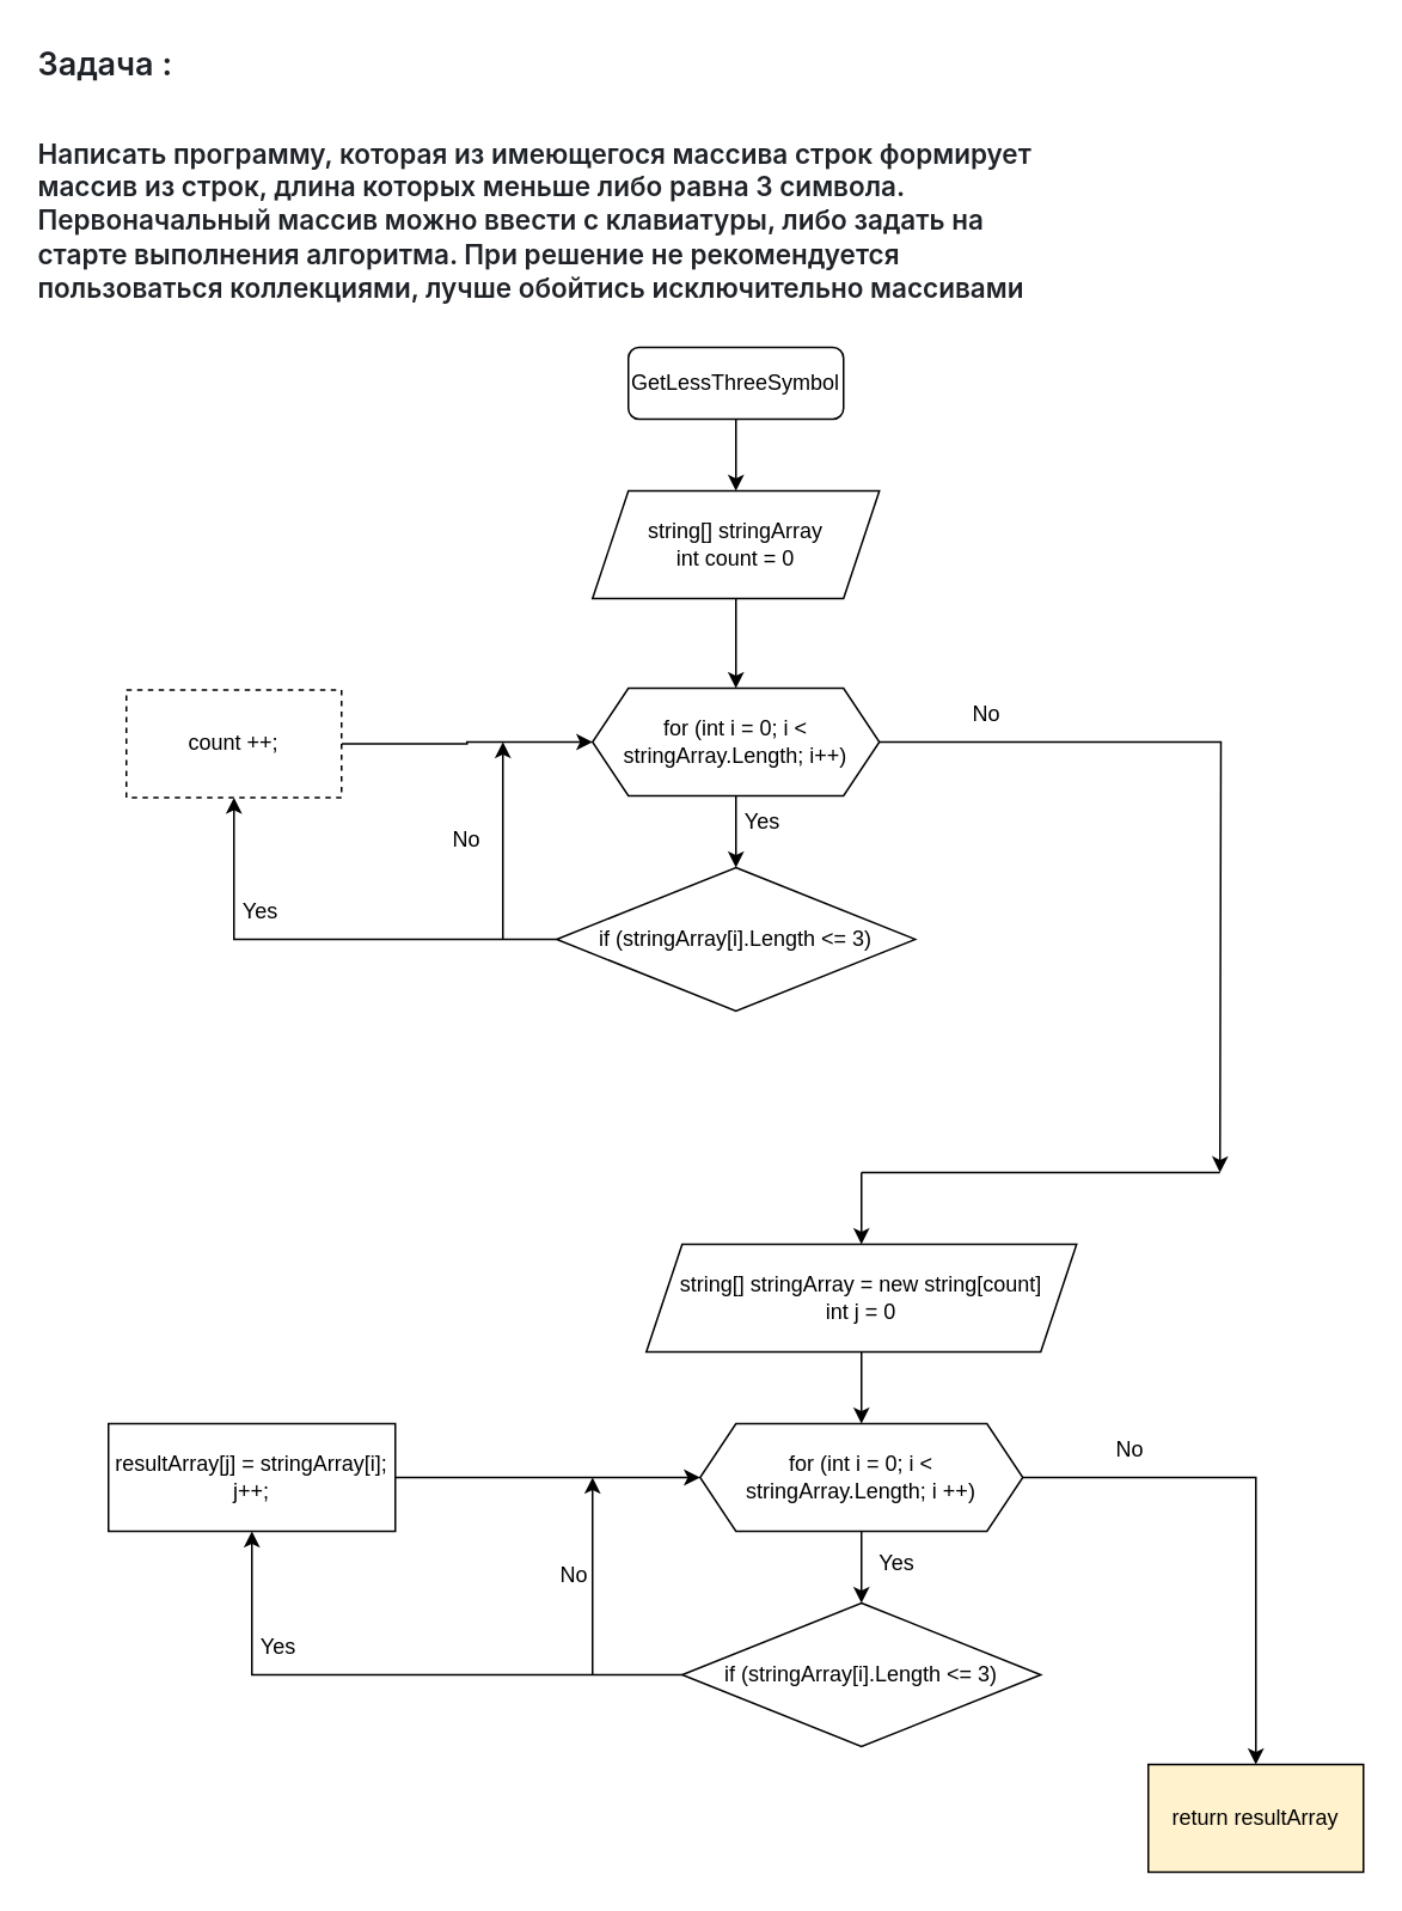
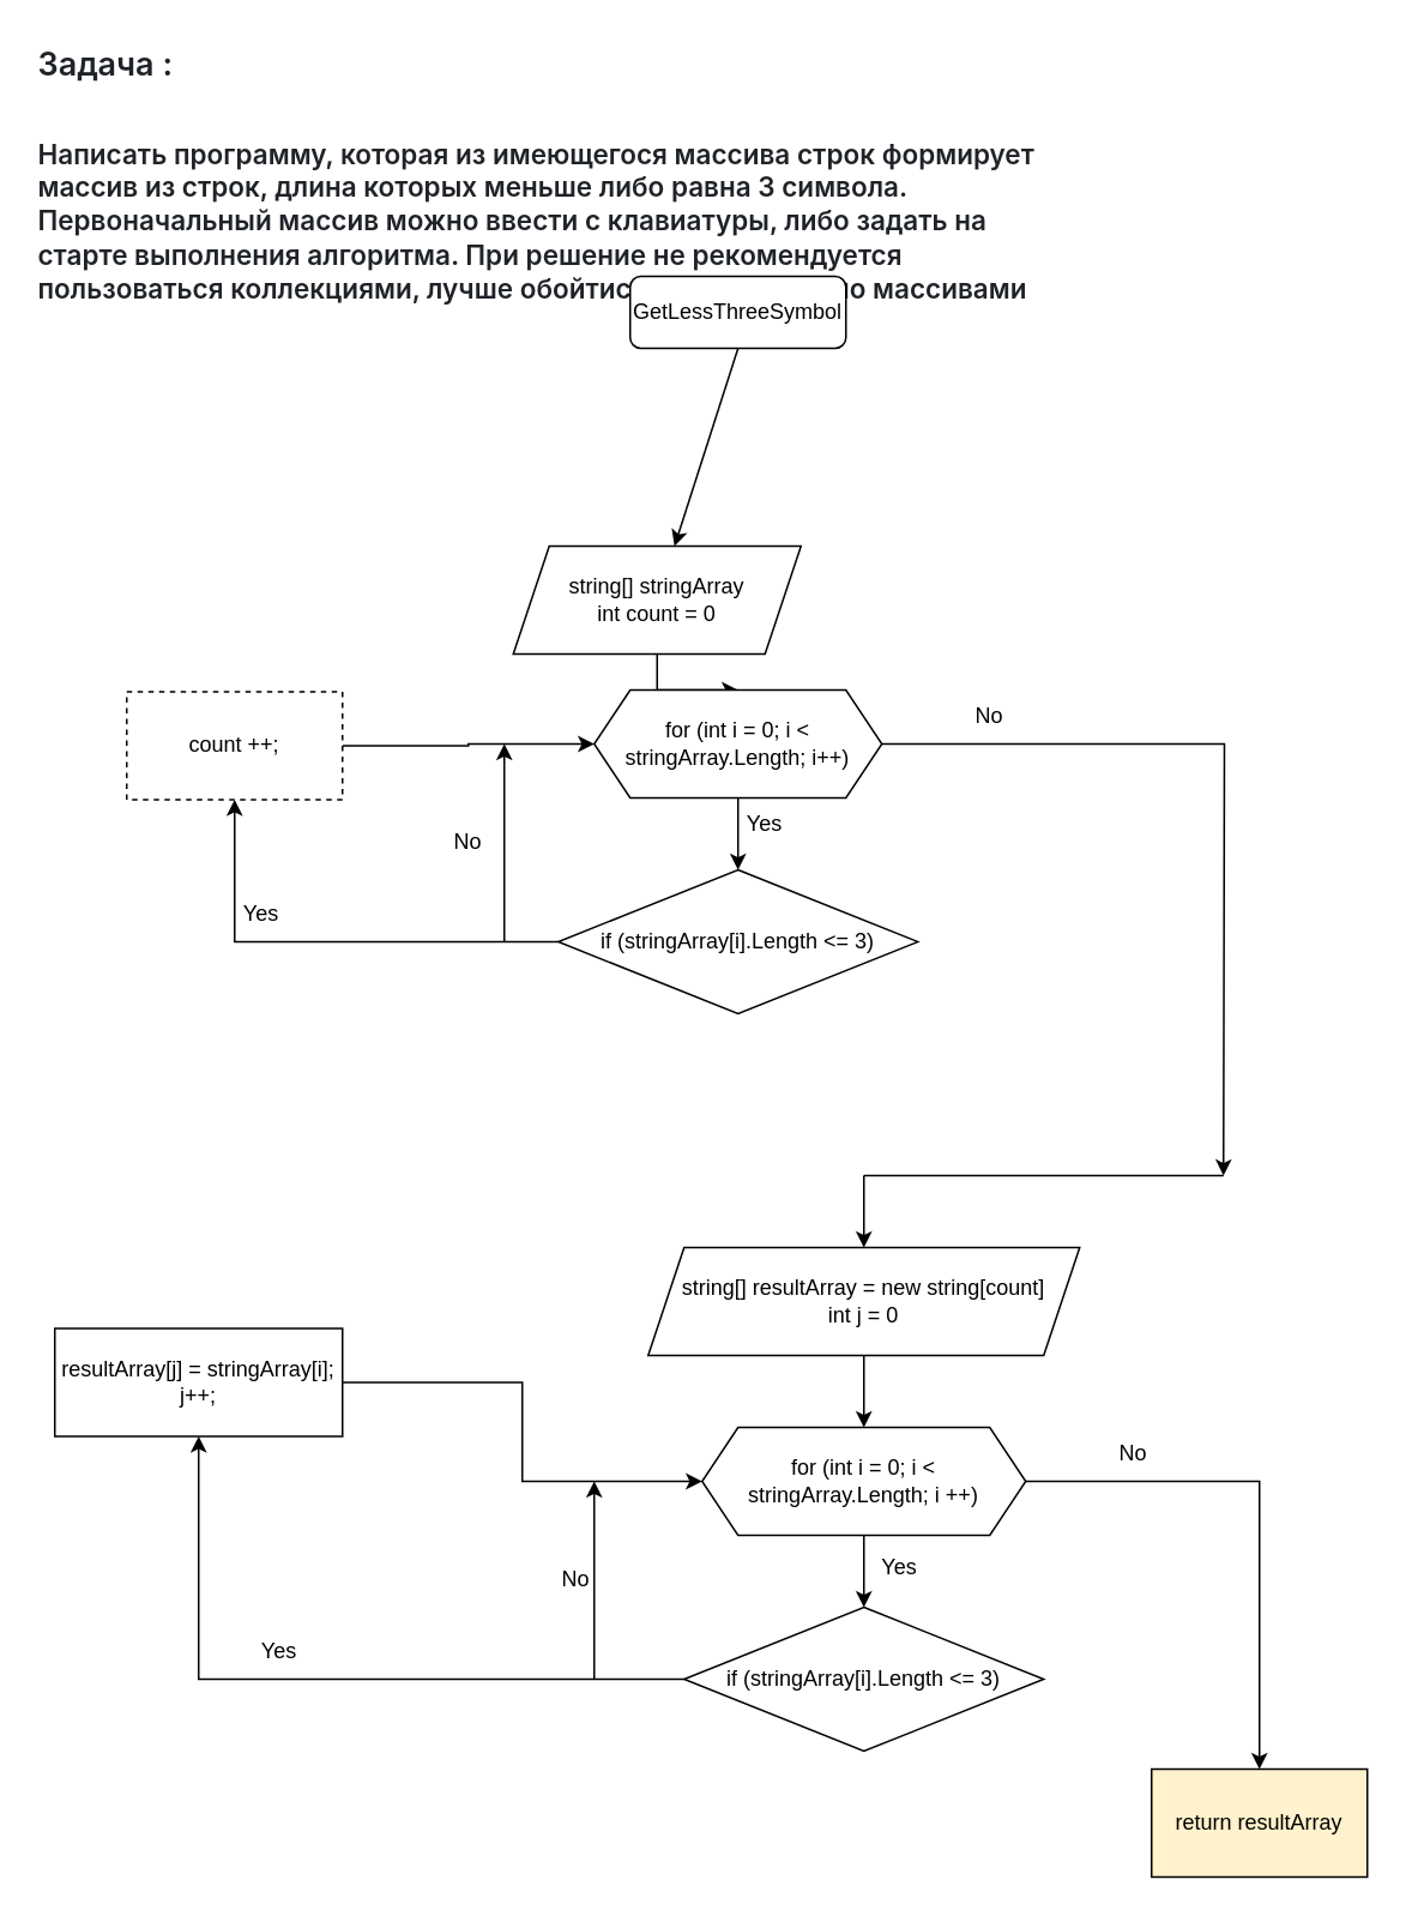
  <mxCell id="0" />
  <mxCell id="1" parent="0" />
  <mxCell id="2" value="&lt;h2 style=&quot;box-sizing: border-box; margin-top: 24px; margin-bottom: 16px; font-weight: var(--base-text-weight-semibold, 600); line-height: 1.25; padding-bottom: 0.3em; border-bottom: 1px solid var(--borderColor-muted, var(--color-border-muted)); color: rgb(31, 35, 40); font-family: -apple-system, BlinkMacSystemFont, &amp;quot;Segoe UI&amp;quot;, &amp;quot;Noto Sans&amp;quot;, Helvetica, Arial, sans-serif, &amp;quot;Apple Color Emoji&amp;quot;, &amp;quot;Segoe UI Emoji&amp;quot;; text-align: start; background-color: rgb(255, 255, 255);&quot; dir=&quot;auto&quot; tabindex=&quot;-1&quot;&gt;Задача :&lt;/h2&gt;&lt;h3 style=&quot;box-sizing: border-box; margin-top: 24px; margin-bottom: 16px; font-size: 1.25em; font-weight: var(--base-text-weight-semibold, 600); line-height: 1.25; color: rgb(31, 35, 40); font-family: -apple-system, BlinkMacSystemFont, &amp;quot;Segoe UI&amp;quot;, &amp;quot;Noto Sans&amp;quot;, Helvetica, Arial, sans-serif, &amp;quot;Apple Color Emoji&amp;quot;, &amp;quot;Segoe UI Emoji&amp;quot;; text-align: start; background-color: rgb(255, 255, 255);&quot; dir=&quot;auto&quot; tabindex=&quot;-1&quot;&gt;Написать программу, которая из имеющегося массива строк формирует массив из строк, длина которых меньше либо равна 3 символа. Первоначальный массив можно ввести с клавиатуры, либо задать на старте выполнения алгоритма. При решение не рекомендуется пользоваться коллекциями, лучше обойтись исключительно массивами&lt;/h3&gt;" style="text;html=1;strokeColor=none;fillColor=none;align=center;verticalAlign=middle;whiteSpace=wrap;rounded=0;" vertex="1" parent="1"><mxGeometry x="20" y="20" width="570" height="100" as="geometry" /></mxCell>
- <mxCell id="3" value="GetLessThreeSymbol" style="rounded=1;whiteSpace=wrap;html=1;" vertex="1" parent="1"><mxGeometry x="350" y="170" width="120" height="40" as="geometry" /></mxCell>
+ <mxCell id="3" value="GetLessThreeSymbol" style="rounded=1;whiteSpace=wrap;html=1;" vertex="1" parent="1"><mxGeometry x="350" y="130" width="120" height="40" as="geometry" /></mxCell>
  <mxCell id="4" value="" style="endArrow=classic;html=1;rounded=0;exitX=0.5;exitY=1;exitDx=0;exitDy=0;" edge="1" parent="1" source="3" target="6"><mxGeometry width="50" height="50" relative="1" as="geometry"><mxPoint x="400" y="270" as="sourcePoint" /><mxPoint x="410" y="240" as="targetPoint" /></mxGeometry></mxCell>
  <mxCell id="5" style="edgeStyle=orthogonalEdgeStyle;rounded=0;orthogonalLoop=1;jettySize=auto;html=1;" edge="1" parent="1" source="6" target="9"><mxGeometry relative="1" as="geometry"><mxPoint x="410" y="350" as="targetPoint" /></mxGeometry></mxCell>
- <mxCell id="6" value="string[] stringArray&lt;br&gt;int count = 0" style="shape=parallelogram;perimeter=parallelogramPerimeter;whiteSpace=wrap;html=1;fixedSize=1;" vertex="1" parent="1"><mxGeometry x="330" y="250" width="160" height="60" as="geometry" /></mxCell>
+ <mxCell id="6" value="string[] stringArray&lt;br&gt;int count = 0" style="shape=parallelogram;perimeter=parallelogramPerimeter;whiteSpace=wrap;html=1;fixedSize=1;" vertex="1" parent="1"><mxGeometry x="285" y="280" width="160" height="60" as="geometry" /></mxCell>
  <mxCell id="7" style="edgeStyle=orthogonalEdgeStyle;rounded=0;orthogonalLoop=1;jettySize=auto;html=1;" edge="1" parent="1" source="9" target="11"><mxGeometry relative="1" as="geometry"><mxPoint x="410" y="460" as="targetPoint" /></mxGeometry></mxCell>
  <mxCell id="8" style="edgeStyle=orthogonalEdgeStyle;rounded=0;orthogonalLoop=1;jettySize=auto;html=1;" edge="1" parent="1" source="9"><mxGeometry relative="1" as="geometry"><mxPoint x="680" y="630" as="targetPoint" /></mxGeometry></mxCell>
  <mxCell id="9" value="for (int i = 0; i &amp;lt; stringArray.Length; i++)" style="shape=hexagon;perimeter=hexagonPerimeter2;whiteSpace=wrap;html=1;fixedSize=1;" vertex="1" parent="1"><mxGeometry x="330" y="360" width="160" height="60" as="geometry" /></mxCell>
  <mxCell id="10" style="edgeStyle=orthogonalEdgeStyle;rounded=0;orthogonalLoop=1;jettySize=auto;html=1;" edge="1" parent="1" source="11" target="13"><mxGeometry relative="1" as="geometry"><mxPoint x="130" y="420" as="targetPoint" /></mxGeometry></mxCell>
  <mxCell id="11" value="if (stringArray[i].Length &amp;lt;= 3)" style="rhombus;whiteSpace=wrap;html=1;" vertex="1" parent="1"><mxGeometry x="310" y="460" width="200" height="80" as="geometry" /></mxCell>
  <mxCell id="12" style="edgeStyle=orthogonalEdgeStyle;rounded=0;orthogonalLoop=1;jettySize=auto;html=1;entryX=0;entryY=0.5;entryDx=0;entryDy=0;" edge="1" parent="1" source="13" target="9"><mxGeometry relative="1" as="geometry" /></mxCell>
  <mxCell id="13" value="count ++;" style="rounded=0;whiteSpace=wrap;html=1;dashed=1;" vertex="1" parent="1"><mxGeometry x="70" y="361" width="120" height="60" as="geometry" /></mxCell>
  <mxCell id="14" value="Yes" style="text;html=1;strokeColor=none;fillColor=none;align=center;verticalAlign=middle;whiteSpace=wrap;rounded=0;" vertex="1" parent="1"><mxGeometry x="130" y="470" width="30" height="30" as="geometry" /></mxCell>
  <mxCell id="15" value="No" style="text;html=1;strokeColor=none;fillColor=none;align=center;verticalAlign=middle;whiteSpace=wrap;rounded=0;" vertex="1" parent="1"><mxGeometry x="250" y="430" width="20" height="30" as="geometry" /></mxCell>
  <mxCell id="16" value="" style="endArrow=classic;html=1;rounded=0;" edge="1" parent="1"><mxGeometry width="50" height="50" relative="1" as="geometry"><mxPoint x="280" y="500" as="sourcePoint" /><mxPoint x="280" y="390" as="targetPoint" /></mxGeometry></mxCell>
  <mxCell id="17" value="" style="endArrow=none;html=1;rounded=0;" edge="1" parent="1"><mxGeometry width="50" height="50" relative="1" as="geometry"><mxPoint x="480" y="630" as="sourcePoint" /><mxPoint x="680" y="630" as="targetPoint" /></mxGeometry></mxCell>
  <mxCell id="18" value="" style="endArrow=classic;html=1;rounded=0;" edge="1" parent="1"><mxGeometry width="50" height="50" relative="1" as="geometry"><mxPoint x="480" y="630" as="sourcePoint" /><mxPoint x="480" y="670" as="targetPoint" /></mxGeometry></mxCell>
  <mxCell id="19" style="edgeStyle=orthogonalEdgeStyle;rounded=0;orthogonalLoop=1;jettySize=auto;html=1;" edge="1" parent="1" source="20" target="23"><mxGeometry relative="1" as="geometry"><mxPoint x="480" y="770" as="targetPoint" /></mxGeometry></mxCell>
- <mxCell id="20" value="string[] stringArray = new string[count]&lt;br&gt;int j = 0" style="shape=parallelogram;perimeter=parallelogramPerimeter;whiteSpace=wrap;html=1;fixedSize=1;" vertex="1" parent="1"><mxGeometry x="360" y="670" width="240" height="60" as="geometry" /></mxCell>
+ <mxCell id="20" value="string[] resultArray = new string[count]&lt;br&gt;int j = 0" style="shape=parallelogram;perimeter=parallelogramPerimeter;whiteSpace=wrap;html=1;fixedSize=1;" vertex="1" parent="1"><mxGeometry x="360" y="670" width="240" height="60" as="geometry" /></mxCell>
  <mxCell id="21" style="edgeStyle=orthogonalEdgeStyle;rounded=0;orthogonalLoop=1;jettySize=auto;html=1;" edge="1" parent="1" source="23" target="25"><mxGeometry relative="1" as="geometry"><mxPoint x="480" y="880" as="targetPoint" /></mxGeometry></mxCell>
  <mxCell id="22" style="edgeStyle=orthogonalEdgeStyle;rounded=0;orthogonalLoop=1;jettySize=auto;html=1;" edge="1" parent="1" source="23" target="31"><mxGeometry relative="1" as="geometry"><mxPoint x="700" y="990" as="targetPoint" /></mxGeometry></mxCell>
  <mxCell id="23" value="for (int i = 0; i &amp;lt; stringArray.Length; i ++)" style="shape=hexagon;perimeter=hexagonPerimeter2;whiteSpace=wrap;html=1;fixedSize=1;" vertex="1" parent="1"><mxGeometry x="390" y="770" width="180" height="60" as="geometry" /></mxCell>
  <mxCell id="24" style="edgeStyle=orthogonalEdgeStyle;rounded=0;orthogonalLoop=1;jettySize=auto;html=1;" edge="1" parent="1" source="25" target="27"><mxGeometry relative="1" as="geometry"><mxPoint x="160" y="830" as="targetPoint" /></mxGeometry></mxCell>
  <mxCell id="25" value="if (stringArray[i].Length &amp;lt;= 3)" style="rhombus;whiteSpace=wrap;html=1;" vertex="1" parent="1"><mxGeometry x="380" y="870" width="200" height="80" as="geometry" /></mxCell>
  <mxCell id="26" style="edgeStyle=orthogonalEdgeStyle;rounded=0;orthogonalLoop=1;jettySize=auto;html=1;" edge="1" parent="1" source="27" target="23"><mxGeometry relative="1" as="geometry" /></mxCell>
- <mxCell id="27" value="resultArray[j] = stringArray[i];&lt;br&gt;j++;" style="rounded=0;whiteSpace=wrap;html=1;" vertex="1" parent="1"><mxGeometry x="60" y="770" width="160" height="60" as="geometry" /></mxCell>
+ <mxCell id="27" value="resultArray[j] = stringArray[i];&lt;br&gt;j++;" style="rounded=0;whiteSpace=wrap;html=1;" vertex="1" parent="1"><mxGeometry x="30" y="715" width="160" height="60" as="geometry" /></mxCell>
  <mxCell id="28" value="Yes" style="text;html=1;strokeColor=none;fillColor=none;align=center;verticalAlign=middle;whiteSpace=wrap;rounded=0;" vertex="1" parent="1"><mxGeometry x="485" y="833" width="30" height="30" as="geometry" /></mxCell>
  <mxCell id="29" value="No" style="text;html=1;strokeColor=none;fillColor=none;align=center;verticalAlign=middle;whiteSpace=wrap;rounded=0;" vertex="1" parent="1"><mxGeometry x="310" y="840" width="20" height="30" as="geometry" /></mxCell>
  <mxCell id="30" value="" style="endArrow=classic;html=1;rounded=0;" edge="1" parent="1"><mxGeometry width="50" height="50" relative="1" as="geometry"><mxPoint x="330" y="910" as="sourcePoint" /><mxPoint x="330" y="800" as="targetPoint" /></mxGeometry></mxCell>
  <mxCell id="31" value="return resultArray" style="rounded=0;whiteSpace=wrap;html=1;fillColor=#fff2cc;" vertex="1" parent="1"><mxGeometry x="640" y="960" width="120" height="60" as="geometry" /></mxCell>
  <mxCell id="32" value="Yes" style="text;html=1;strokeColor=none;fillColor=none;align=center;verticalAlign=middle;whiteSpace=wrap;rounded=0;" vertex="1" parent="1"><mxGeometry x="140" y="880" width="30" height="30" as="geometry" /></mxCell>
  <mxCell id="33" value="No" style="text;html=1;strokeColor=none;fillColor=none;align=center;verticalAlign=middle;whiteSpace=wrap;rounded=0;" vertex="1" parent="1"><mxGeometry x="620" y="770" width="20" height="30" as="geometry" /></mxCell>
  <mxCell id="34" value="No" style="text;html=1;strokeColor=none;fillColor=none;align=center;verticalAlign=middle;whiteSpace=wrap;rounded=0;" vertex="1" parent="1"><mxGeometry x="540" y="360" width="20" height="30" as="geometry" /></mxCell>
  <mxCell id="35" value="Yes" style="text;html=1;strokeColor=none;fillColor=none;align=center;verticalAlign=middle;whiteSpace=wrap;rounded=0;" vertex="1" parent="1"><mxGeometry x="410" y="420" width="30" height="30" as="geometry" /></mxCell>
